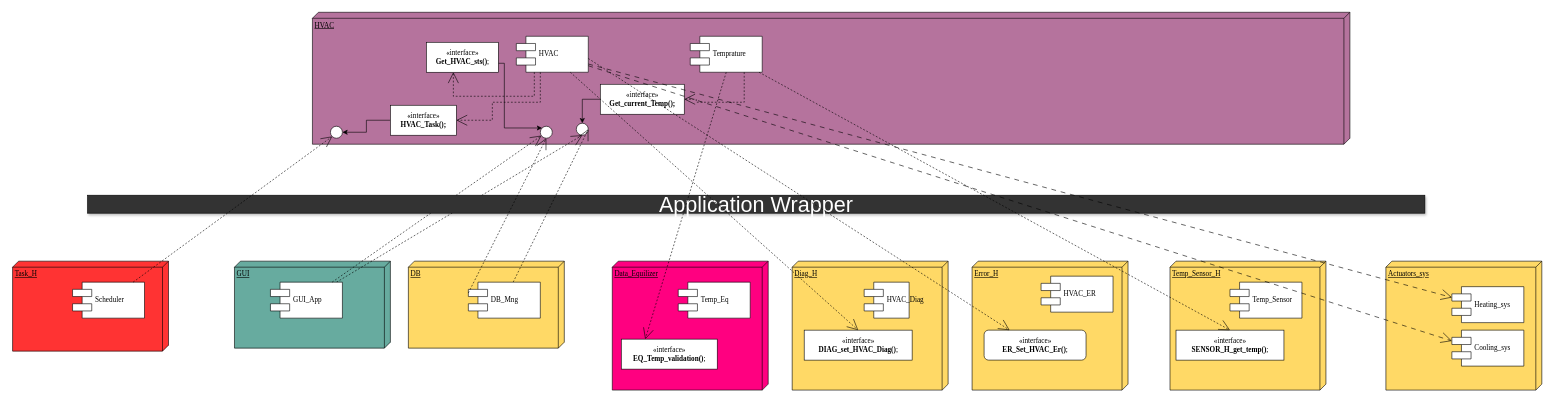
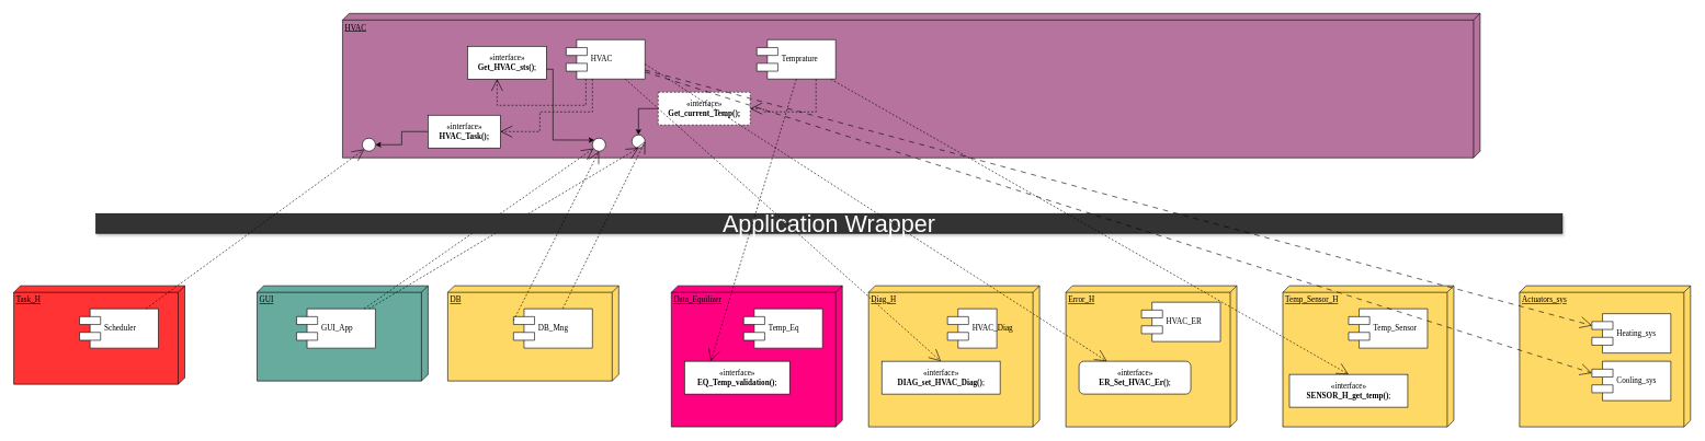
  <mxCell id="0" />
  <mxCell id="1" parent="0" />
  <mxCell id="2" value="Task_H" style="verticalAlign=top;align=left;spacingTop=8;spacingLeft=2;spacingRight=12;shape=cube;size=10;direction=south;fontStyle=4;html=1;rounded=0;shadow=0;comic=0;labelBackgroundColor=none;strokeWidth=1;fontFamily=Verdana;fontSize=12;fillColor=#FF3333;" parent="1" vertex="1"><mxGeometry x="20" y="435" width="260" height="150" as="geometry" /></mxCell>
  <mxCell id="3" value="HVAC" style="verticalAlign=top;align=left;spacingTop=8;spacingLeft=2;spacingRight=12;shape=cube;size=10;direction=south;fontStyle=4;html=1;rounded=0;shadow=0;comic=0;labelBackgroundColor=none;strokeWidth=1;fontFamily=Verdana;fontSize=12;fillColor=#B5739D;" parent="1" vertex="1"><mxGeometry x="520" y="20" width="1730" height="220" as="geometry" /></mxCell>
  <mxCell id="4" value="GUI" style="verticalAlign=top;align=left;spacingTop=8;spacingLeft=2;spacingRight=12;shape=cube;size=10;direction=south;fontStyle=4;html=1;rounded=0;shadow=0;comic=0;labelBackgroundColor=none;strokeWidth=1;fontFamily=Verdana;fontSize=12;fillColor=#67AB9F;" parent="1" vertex="1"><mxGeometry x="390" y="435" width="260" height="145" as="geometry" /></mxCell>
  <mxCell id="5" style="edgeStyle=orthogonalEdgeStyle;rounded=0;orthogonalLoop=1;jettySize=auto;html=1;entryX=0;entryY=0;entryDx=0;entryDy=0;" parent="1" source="6" target="8" edge="1"><mxGeometry relative="1" as="geometry"><Array as="points"><mxPoint x="840" y="105" /><mxPoint x="840" y="213" /></Array></mxGeometry></mxCell>
  <mxCell id="6" value="«interface»&lt;br&gt;&lt;b&gt;Get_HVAC_sts()&lt;/b&gt;;" style="html=1;rounded=0;shadow=0;comic=0;labelBackgroundColor=none;strokeWidth=1;fontFamily=Verdana;fontSize=12;align=center;" parent="1" vertex="1"><mxGeometry x="710" y="70" width="120" height="50" as="geometry" /></mxCell>
  <mxCell id="7" value="HVAC" style="shape=component;align=left;spacingLeft=36;rounded=0;shadow=0;comic=0;labelBackgroundColor=none;strokeWidth=1;fontFamily=Verdana;fontSize=12;html=1;" parent="1" vertex="1"><mxGeometry x="860" y="60" width="120" height="60" as="geometry" /></mxCell>
  <mxCell id="8" value="" style="ellipse;whiteSpace=wrap;html=1;rounded=0;shadow=0;comic=0;labelBackgroundColor=none;strokeWidth=1;fontFamily=Verdana;fontSize=12;align=center;" parent="1" vertex="1"><mxGeometry x="900" y="210" width="20" height="20" as="geometry" /></mxCell>
  <mxCell id="9" style="rounded=0;orthogonalLoop=1;jettySize=auto;html=1;entryX=0.5;entryY=1;entryDx=0;entryDy=0;dashed=1;endArrow=open;endFill=0;endSize=16;" parent="1" source="10" target="20" edge="1"><mxGeometry relative="1" as="geometry" /></mxCell>
  <mxCell id="10" value="GUI_App" style="shape=component;align=left;spacingLeft=36;rounded=0;shadow=0;comic=0;labelBackgroundColor=none;strokeWidth=1;fontFamily=Verdana;fontSize=12;html=1;" parent="1" vertex="1"><mxGeometry x="450" y="470" width="120" height="60" as="geometry" /></mxCell>
  <mxCell id="11" style="edgeStyle=none;rounded=0;html=1;dashed=1;labelBackgroundColor=none;startArrow=none;startFill=0;startSize=8;endArrow=open;endFill=0;endSize=16;fontFamily=Verdana;fontSize=12;" parent="1" source="10" target="8" edge="1"><mxGeometry relative="1" as="geometry" /></mxCell>
  <mxCell id="12" style="edgeStyle=orthogonalEdgeStyle;rounded=0;html=1;labelBackgroundColor=none;startArrow=none;startFill=0;startSize=8;endArrow=open;endFill=0;endSize=16;fontFamily=Verdana;fontSize=12;dashed=1;" parent="1" source="7" target="6" edge="1"><mxGeometry relative="1" as="geometry"><Array as="points"><mxPoint x="890" y="160" /><mxPoint x="755" y="160" /></Array></mxGeometry></mxCell>
  <mxCell id="13" style="edgeStyle=orthogonalEdgeStyle;rounded=0;orthogonalLoop=1;jettySize=auto;html=1;entryX=1;entryY=0.5;entryDx=0;entryDy=0;" parent="1" source="14" target="28" edge="1"><mxGeometry relative="1" as="geometry" /></mxCell>
  <mxCell id="14" value="«interface»&lt;br&gt;&lt;b&gt;HVAC_Task();&lt;/b&gt;" style="html=1;rounded=0;shadow=0;comic=0;labelBackgroundColor=none;strokeWidth=1;fontFamily=Verdana;fontSize=12;align=center;" parent="1" vertex="1"><mxGeometry x="650" y="175" width="110" height="50" as="geometry" /></mxCell>
  <mxCell id="15" style="edgeStyle=orthogonalEdgeStyle;rounded=0;html=1;labelBackgroundColor=none;startArrow=none;startFill=0;startSize=8;endArrow=open;endFill=0;endSize=16;fontFamily=Verdana;fontSize=12;dashed=1;entryX=1;entryY=0.5;entryDx=0;entryDy=0;" parent="1" source="7" target="14" edge="1"><mxGeometry relative="1" as="geometry"><Array as="points"><mxPoint x="900" y="170" /><mxPoint x="820" y="170" /><mxPoint x="820" y="200" /></Array><mxPoint x="900" y="130" as="sourcePoint" /><mxPoint x="765" y="140" as="targetPoint" /></mxGeometry></mxCell>
  <mxCell id="16" value="Temprature" style="shape=component;align=left;spacingLeft=36;rounded=0;shadow=0;comic=0;labelBackgroundColor=none;strokeWidth=1;fontFamily=Verdana;fontSize=12;html=1;" parent="1" vertex="1"><mxGeometry x="1150" y="60" width="120" height="60" as="geometry" /></mxCell>
  <mxCell id="17" style="edgeStyle=orthogonalEdgeStyle;rounded=0;orthogonalLoop=1;jettySize=auto;html=1;entryX=0.5;entryY=0;entryDx=0;entryDy=0;" parent="1" source="18" target="20" edge="1"><mxGeometry relative="1" as="geometry" /></mxCell>
- <mxCell id="18" value="«interface»&lt;br&gt;&lt;b&gt;Get_current_Temp();&lt;/b&gt;" style="html=1;rounded=0;shadow=0;comic=0;labelBackgroundColor=none;strokeWidth=1;fontFamily=Verdana;fontSize=12;align=center;" parent="1" vertex="1"><mxGeometry x="1000" y="140" width="140" height="50" as="geometry" /></mxCell>
+ <mxCell id="18" value="«interface»&lt;br&gt;&lt;b&gt;Get_current_Temp();&lt;/b&gt;" style="html=1;rounded=0;shadow=0;comic=0;labelBackgroundColor=none;strokeWidth=1;fontFamily=Verdana;fontSize=12;align=center;dashed=1;" parent="1" vertex="1"><mxGeometry x="1000" y="140" width="140" height="50" as="geometry" /></mxCell>
  <mxCell id="19" style="edgeStyle=orthogonalEdgeStyle;rounded=0;html=1;labelBackgroundColor=none;startArrow=none;startFill=0;startSize=8;endArrow=open;endFill=0;endSize=16;fontFamily=Verdana;fontSize=12;dashed=1;entryX=1;entryY=0.5;entryDx=0;entryDy=0;" parent="1" target="18" edge="1"><mxGeometry relative="1" as="geometry"><Array as="points"><mxPoint x="1240" y="170" /><mxPoint x="1160" y="170" /><mxPoint x="1160" y="165" /></Array><mxPoint x="1240" y="120" as="sourcePoint" /><mxPoint x="1140" y="200" as="targetPoint" /></mxGeometry></mxCell>
  <mxCell id="20" value="" style="ellipse;whiteSpace=wrap;html=1;rounded=0;shadow=0;comic=0;labelBackgroundColor=none;strokeWidth=1;fontFamily=Verdana;fontSize=12;align=center;" parent="1" vertex="1"><mxGeometry x="960" y="205" width="20" height="20" as="geometry" /></mxCell>
  <mxCell id="21" value="&lt;font style=&quot;font-size: 36px;&quot; color=&quot;#ffffff&quot;&gt;Application Wrapper&lt;/font&gt;" style="rounded=0;whiteSpace=wrap;html=1;fillColor=#333333;shadow=1;" parent="1" vertex="1"><mxGeometry x="145" y="325" width="2230" height="30" as="geometry" /></mxCell>
  <mxCell id="22" value="DB" style="verticalAlign=top;align=left;spacingTop=8;spacingLeft=2;spacingRight=12;shape=cube;size=10;direction=south;fontStyle=4;html=1;rounded=0;shadow=0;comic=0;labelBackgroundColor=none;strokeWidth=1;fontFamily=Verdana;fontSize=12;fillColor=#FFD966;" parent="1" vertex="1"><mxGeometry x="680" y="435" width="260" height="145" as="geometry" /></mxCell>
  <mxCell id="23" style="rounded=0;orthogonalLoop=1;jettySize=auto;html=1;entryX=1;entryY=0.5;entryDx=0;entryDy=0;endSize=16;dashed=1;endArrow=open;endFill=0;" parent="1" source="24" target="20" edge="1"><mxGeometry relative="1" as="geometry" /></mxCell>
  <mxCell id="24" value="DB_Mng" style="shape=component;align=left;spacingLeft=36;rounded=0;shadow=0;comic=0;labelBackgroundColor=none;strokeWidth=1;fontFamily=Verdana;fontSize=12;html=1;" parent="1" vertex="1"><mxGeometry x="780" y="470" width="120" height="60" as="geometry" /></mxCell>
  <mxCell id="25" style="rounded=0;orthogonalLoop=1;jettySize=auto;html=1;endSize=16;dashed=1;endArrow=open;endFill=0;exitX=0;exitY=0.3;exitDx=0;exitDy=0;entryX=0.5;entryY=1;entryDx=0;entryDy=0;" parent="1" source="24" target="8" edge="1"><mxGeometry relative="1" as="geometry"><mxPoint x="804" y="480" as="sourcePoint" /><mxPoint x="390" y="255" as="targetPoint" /></mxGeometry></mxCell>
  <mxCell id="26" value="Scheduler" style="shape=component;align=left;spacingLeft=36;rounded=0;shadow=0;comic=0;labelBackgroundColor=none;strokeWidth=1;fontFamily=Verdana;fontSize=12;html=1;" parent="1" vertex="1"><mxGeometry x="120" y="470" width="120" height="60" as="geometry" /></mxCell>
  <mxCell id="27" value="" style="edgeStyle=none;rounded=0;html=1;dashed=1;labelBackgroundColor=none;startArrow=none;startFill=0;startSize=8;endArrow=open;endFill=0;endSize=16;fontFamily=Verdana;fontSize=12;entryX=0;entryY=1;entryDx=0;entryDy=0;" parent="1" source="26" target="28" edge="1"><mxGeometry relative="1" as="geometry"><mxPoint x="195" y="470" as="sourcePoint" /><mxPoint x="300" y="260" as="targetPoint" /></mxGeometry></mxCell>
  <mxCell id="28" value="" style="ellipse;whiteSpace=wrap;html=1;rounded=0;shadow=0;comic=0;labelBackgroundColor=none;strokeWidth=1;fontFamily=Verdana;fontSize=12;align=center;" parent="1" vertex="1"><mxGeometry x="550" y="210" width="20" height="20" as="geometry" /></mxCell>
  <mxCell id="29" value="Data_Equilizer" style="verticalAlign=top;align=left;spacingTop=8;spacingLeft=2;spacingRight=12;shape=cube;size=10;direction=south;fontStyle=4;html=1;rounded=0;shadow=0;comic=0;labelBackgroundColor=none;strokeWidth=1;fontFamily=Verdana;fontSize=12;fillColor=#FF0080;" parent="1" vertex="1"><mxGeometry x="1020" y="435" width="260" height="215" as="geometry" /></mxCell>
  <mxCell id="30" value="Diag_H" style="verticalAlign=top;align=left;spacingTop=8;spacingLeft=2;spacingRight=12;shape=cube;size=10;direction=south;fontStyle=4;html=1;rounded=0;shadow=0;comic=0;labelBackgroundColor=none;strokeWidth=1;fontFamily=Verdana;fontSize=12;fillColor=#FFD966;" parent="1" vertex="1"><mxGeometry x="1320" y="435" width="260" height="215" as="geometry" /></mxCell>
  <mxCell id="31" value="Error_H" style="verticalAlign=top;align=left;spacingTop=8;spacingLeft=2;spacingRight=12;shape=cube;size=10;direction=south;fontStyle=4;html=1;rounded=0;shadow=0;comic=0;labelBackgroundColor=none;strokeWidth=1;fontFamily=Verdana;fontSize=12;fillColor=#FFD966;" parent="1" vertex="1"><mxGeometry x="1620" y="435" width="260" height="215" as="geometry" /></mxCell>
  <mxCell id="32" value="Temp_Sensor_H" style="verticalAlign=top;align=left;spacingTop=8;spacingLeft=2;spacingRight=12;shape=cube;size=10;direction=south;fontStyle=4;html=1;rounded=0;shadow=0;comic=0;labelBackgroundColor=none;strokeWidth=1;fontFamily=Verdana;fontSize=12;fillColor=#FFD966;" parent="1" vertex="1"><mxGeometry x="1950" y="435" width="260" height="215" as="geometry" /></mxCell>
  <mxCell id="33" value="Temp_Eq" style="shape=component;align=left;spacingLeft=36;rounded=0;shadow=0;comic=0;labelBackgroundColor=none;strokeWidth=1;fontFamily=Verdana;fontSize=12;html=1;" parent="1" vertex="1"><mxGeometry x="1130" y="470" width="120" height="60" as="geometry" /></mxCell>
  <mxCell id="34" value="HVAC_Diag" style="shape=component;align=left;spacingLeft=36;rounded=0;shadow=0;comic=0;labelBackgroundColor=none;strokeWidth=1;fontFamily=Verdana;fontSize=12;html=1;" parent="1" vertex="1"><mxGeometry x="1440" y="470" width="75" height="60" as="geometry" /></mxCell>
  <mxCell id="35" value="HVAC_ER" style="shape=component;align=left;spacingLeft=36;rounded=0;shadow=0;comic=0;labelBackgroundColor=none;strokeWidth=1;fontFamily=Verdana;fontSize=12;html=1;" parent="1" vertex="1"><mxGeometry x="1735" y="460" width="120" height="60" as="geometry" /></mxCell>
  <mxCell id="36" value="Temp_Sensor" style="shape=component;align=left;spacingLeft=36;rounded=0;shadow=0;comic=0;labelBackgroundColor=none;strokeWidth=1;fontFamily=Verdana;fontSize=12;html=1;" parent="1" vertex="1"><mxGeometry x="2050" y="470" width="120" height="60" as="geometry" /></mxCell>
- <mxCell id="37" value="«interface»&lt;br&gt;&lt;b&gt;EQ_Temp_validation()&lt;/b&gt;;" style="html=1;rounded=0;shadow=0;comic=0;labelBackgroundColor=none;strokeWidth=1;fontFamily=Verdana;fontSize=12;align=center;" parent="1" vertex="1"><mxGeometry x="1035" y="565" width="160" height="50" as="geometry" /></mxCell>
+ <mxCell id="37" value="«interface»&lt;br&gt;&lt;b&gt;EQ_Temp_validation()&lt;/b&gt;;" style="html=1;rounded=0;shadow=0;comic=0;labelBackgroundColor=none;strokeWidth=1;fontFamily=Verdana;fontSize=12;align=center;" parent="1" vertex="1"><mxGeometry x="1040" y="550" width="160" height="50" as="geometry" /></mxCell>
  <mxCell id="38" value="«interface»&lt;br&gt;&lt;b&gt;DIAG_set_HVAC_Diag()&lt;/b&gt;;" style="html=1;rounded=0;shadow=0;comic=0;labelBackgroundColor=none;strokeWidth=1;fontFamily=Verdana;fontSize=12;align=center;" parent="1" vertex="1"><mxGeometry x="1340" y="550" width="180" height="50" as="geometry" /></mxCell>
  <mxCell id="39" value="«interface»&lt;br&gt;&lt;b&gt;ER_Set_HVAC_Er()&lt;/b&gt;;" style="html=1;shadow=0;comic=0;labelBackgroundColor=none;strokeWidth=1;fontFamily=Verdana;fontSize=12;align=center;rounded=1;" parent="1" vertex="1"><mxGeometry x="1640" y="550" width="170" height="50" as="geometry" /></mxCell>
- <mxCell id="40" value="«interface»&lt;br&gt;&lt;b&gt;SENSOR_H_get_temp()&lt;/b&gt;;" style="html=1;rounded=0;shadow=0;comic=0;labelBackgroundColor=none;strokeWidth=1;fontFamily=Verdana;fontSize=12;align=center;" parent="1" vertex="1"><mxGeometry x="1960" y="550" width="180" height="50" as="geometry" /></mxCell>
+ <mxCell id="40" value="«interface»&lt;br&gt;&lt;b&gt;SENSOR_H_get_temp()&lt;/b&gt;;" style="html=1;rounded=0;shadow=0;comic=0;labelBackgroundColor=none;strokeWidth=1;fontFamily=Verdana;fontSize=12;align=center;" parent="1" vertex="1"><mxGeometry x="1960" y="570" width="180" height="50" as="geometry" /></mxCell>
  <mxCell id="41" style="rounded=0;orthogonalLoop=1;jettySize=auto;html=1;entryX=0.5;entryY=0;entryDx=0;entryDy=0;dashed=1;endArrow=open;endFill=0;endSize=16;" parent="1" source="16" target="40" edge="1"><mxGeometry relative="1" as="geometry" /></mxCell>
  <mxCell id="42" style="rounded=0;orthogonalLoop=1;jettySize=auto;html=1;entryX=0.25;entryY=0;entryDx=0;entryDy=0;dashed=1;endArrow=open;endFill=0;endSize=16;exitX=1;exitY=0.617;exitDx=0;exitDy=0;exitPerimeter=0;" parent="1" source="7" target="39" edge="1"><mxGeometry relative="1" as="geometry"><mxPoint x="1275" y="130" as="sourcePoint" /><mxPoint x="2060" y="560" as="targetPoint" /></mxGeometry></mxCell>
  <mxCell id="43" style="rounded=0;orthogonalLoop=1;jettySize=auto;html=1;entryX=0.5;entryY=0;entryDx=0;entryDy=0;dashed=1;endArrow=open;endFill=0;endSize=16;exitX=0.75;exitY=1;exitDx=0;exitDy=0;" parent="1" source="7" target="38" edge="1"><mxGeometry relative="1" as="geometry"><mxPoint x="990" y="107" as="sourcePoint" /><mxPoint x="1693" y="560" as="targetPoint" /></mxGeometry></mxCell>
  <mxCell id="44" style="rounded=0;orthogonalLoop=1;jettySize=auto;html=1;entryX=0.25;entryY=0;entryDx=0;entryDy=0;dashed=1;endArrow=open;endFill=0;endSize=16;exitX=0.5;exitY=1;exitDx=0;exitDy=0;" parent="1" source="16" target="37" edge="1"><mxGeometry relative="1" as="geometry"><mxPoint x="1275" y="130" as="sourcePoint" /><mxPoint x="2060" y="560" as="targetPoint" /></mxGeometry></mxCell>
  <mxCell id="45" value="Actuators_sys" style="verticalAlign=top;align=left;spacingTop=8;spacingLeft=2;spacingRight=12;shape=cube;size=10;direction=south;fontStyle=4;html=1;rounded=0;shadow=0;comic=0;labelBackgroundColor=none;strokeWidth=1;fontFamily=Verdana;fontSize=12;fillColor=#FFD966;" vertex="1" parent="1"><mxGeometry x="2310" y="435" width="260" height="215" as="geometry" /></mxCell>
  <mxCell id="46" value="Heating_sys" style="shape=component;align=left;spacingLeft=36;rounded=0;shadow=0;comic=0;labelBackgroundColor=none;strokeWidth=1;fontFamily=Verdana;fontSize=12;html=1;" vertex="1" parent="1"><mxGeometry x="2420" y="477.5" width="120" height="60" as="geometry" /></mxCell>
  <mxCell id="47" value="Cooling_sys" style="shape=component;align=left;spacingLeft=36;rounded=0;shadow=0;comic=0;labelBackgroundColor=none;strokeWidth=1;fontFamily=Verdana;fontSize=12;html=1;" vertex="1" parent="1"><mxGeometry x="2420" y="550" width="120" height="60" as="geometry" /></mxCell>
  <mxCell id="48" style="rounded=0;orthogonalLoop=1;jettySize=auto;html=1;entryX=0;entryY=0.3;entryDx=0;entryDy=0;dashed=1;dashPattern=8 8;endArrow=open;endFill=0;endSize=16;" edge="1" parent="1" source="7" target="46"><mxGeometry relative="1" as="geometry" /></mxCell>
  <mxCell id="49" style="rounded=0;orthogonalLoop=1;jettySize=auto;html=1;entryX=0;entryY=0.3;entryDx=0;entryDy=0;dashed=1;dashPattern=8 8;endArrow=open;endFill=0;endSize=16;" edge="1" parent="1" source="7" target="47"><mxGeometry relative="1" as="geometry"><mxPoint x="990" y="116" as="sourcePoint" /><mxPoint x="2430" y="506" as="targetPoint" /></mxGeometry></mxCell>
